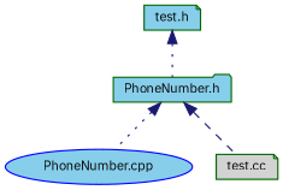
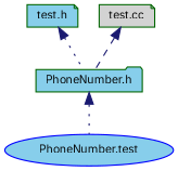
  digraph {
    fontname="IBM Plex Sans"
    node [color=darkgreen fillcolor=skyblue fontname="IBM Plex Sans" fontsize=10 shape=note style=filled]
    edge [color=midnightblue dir=back fontname="IBM Plex Sans" fontsize=10 labelfontname=Helvetica labelfontsize=10 style=dotted]
    n1 [fontcolor=black height=0.2 label="test.h" width=0.4]
    n2 [height=0.2 label="PhoneNumber.h" shape=folder width=0.4]
-   n3 [color=blue height=0.2 label="PhoneNumber.cpp" shape=ellipse width=0.4]
+   n3 [color=blue height=0.2 label="PhoneNumber.test" shape=ellipse width=0.4]
    n4 [fillcolor=lightgrey height=0.2 label="test.cc" width=0.4]
    n1 -> n2
    n2 -> n3
-   n2 -> n4 [style=dashed]
+   n4 -> n2 [style=dashed]
  }
